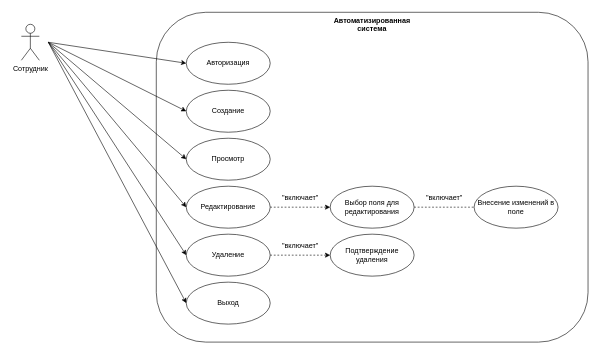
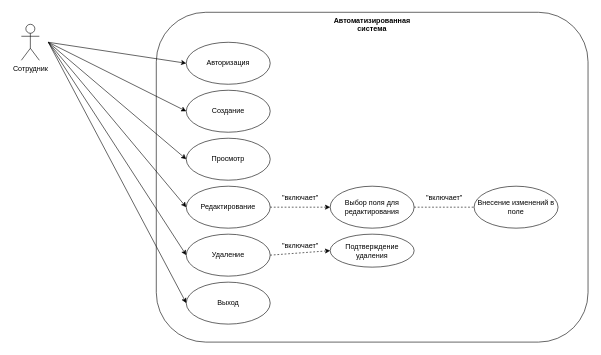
  <mxCell id="0" />
  <mxCell id="1" parent="0" />
  <mxCell id="2" value="&lt;b&gt;Автоматизированная&lt;br&gt;система&lt;/b&gt;" style="rounded=1;whiteSpace=wrap;html=1;verticalAlign=top;" parent="1" vertex="1"><mxGeometry x="260" y="20" width="720" height="550" as="geometry" /></mxCell>
  <mxCell id="3" style="edgeStyle=none;rounded=0;orthogonalLoop=1;jettySize=auto;html=1;exitX=1;exitY=0.5;exitDx=0;exitDy=0;entryX=0;entryY=0.5;entryDx=0;entryDy=0;" parent="1" source="9" target="18" edge="1"><mxGeometry relative="1" as="geometry" /></mxCell>
  <mxCell id="4" style="edgeStyle=none;rounded=0;orthogonalLoop=1;jettySize=auto;html=1;exitX=1;exitY=0.5;exitDx=0;exitDy=0;entryX=0;entryY=0.5;entryDx=0;entryDy=0;" parent="1" source="9" target="10" edge="1"><mxGeometry relative="1" as="geometry" /></mxCell>
  <mxCell id="5" style="edgeStyle=none;rounded=0;orthogonalLoop=1;jettySize=auto;html=1;exitX=1;exitY=0.5;exitDx=0;exitDy=0;entryX=0;entryY=0.5;entryDx=0;entryDy=0;" parent="1" source="9" target="11" edge="1"><mxGeometry relative="1" as="geometry" /></mxCell>
  <mxCell id="6" style="edgeStyle=none;rounded=0;orthogonalLoop=1;jettySize=auto;html=1;exitX=1;exitY=0.5;exitDx=0;exitDy=0;entryX=0;entryY=0.5;entryDx=0;entryDy=0;" parent="1" source="9" target="13" edge="1"><mxGeometry relative="1" as="geometry" /></mxCell>
  <mxCell id="7" style="edgeStyle=none;rounded=0;orthogonalLoop=1;jettySize=auto;html=1;exitX=1;exitY=0.5;exitDx=0;exitDy=0;entryX=0;entryY=0.5;entryDx=0;entryDy=0;" parent="1" source="9" target="17" edge="1"><mxGeometry relative="1" as="geometry" /></mxCell>
  <mxCell id="8" style="edgeStyle=none;rounded=0;orthogonalLoop=1;jettySize=auto;html=1;exitX=1;exitY=0.5;exitDx=0;exitDy=0;entryX=0;entryY=0.5;entryDx=0;entryDy=0;" parent="1" source="9" target="14" edge="1"><mxGeometry relative="1" as="geometry" /></mxCell>
  <mxCell id="9" value="" style="rounded=0;whiteSpace=wrap;html=1;strokeColor=none;fillColor=none;" parent="1" vertex="1"><mxGeometry x="20" y="20" width="60" height="100" as="geometry" /></mxCell>
  <mxCell id="10" value="Создание" style="ellipse;whiteSpace=wrap;html=1;" parent="1" vertex="1"><mxGeometry x="310" y="150" width="140" height="70" as="geometry" /></mxCell>
  <mxCell id="11" value="Просмотр" style="ellipse;whiteSpace=wrap;html=1;" parent="1" vertex="1"><mxGeometry x="310" y="230" width="140" height="70" as="geometry" /></mxCell>
  <mxCell id="12" style="edgeStyle=none;rounded=0;orthogonalLoop=1;jettySize=auto;html=1;exitX=1;exitY=0.5;exitDx=0;exitDy=0;entryX=0;entryY=0.5;entryDx=0;entryDy=0;dashed=1;" parent="1" source="13" target="20" edge="1"><mxGeometry relative="1" as="geometry" /></mxCell>
  <mxCell id="13" value="Редактирование" style="ellipse;whiteSpace=wrap;html=1;" parent="1" vertex="1"><mxGeometry x="310" y="310" width="140" height="70" as="geometry" /></mxCell>
  <mxCell id="14" value="Выход" style="ellipse;whiteSpace=wrap;html=1;" parent="1" vertex="1"><mxGeometry x="310" y="470" width="140" height="70" as="geometry" /></mxCell>
  <mxCell id="15" value="Сотрудник" style="shape=umlActor;verticalLabelPosition=bottom;verticalAlign=top;html=1;outlineConnect=0;" parent="1" vertex="1"><mxGeometry x="35" y="40" width="30" height="60" as="geometry" /></mxCell>
  <mxCell id="16" style="edgeStyle=none;rounded=0;orthogonalLoop=1;jettySize=auto;html=1;exitX=1;exitY=0.5;exitDx=0;exitDy=0;entryX=0;entryY=0.5;entryDx=0;entryDy=0;dashed=1;" parent="1" source="17" target="22" edge="1"><mxGeometry relative="1" as="geometry" /></mxCell>
  <mxCell id="17" value="Удаление" style="ellipse;whiteSpace=wrap;html=1;" parent="1" vertex="1"><mxGeometry x="310" y="390" width="140" height="70" as="geometry" /></mxCell>
  <mxCell id="18" value="Авторизация" style="ellipse;whiteSpace=wrap;html=1;" parent="1" vertex="1"><mxGeometry x="310" y="70" width="140" height="70" as="geometry" /></mxCell>
  <mxCell id="19" style="edgeStyle=none;rounded=0;orthogonalLoop=1;jettySize=auto;html=1;exitX=1;exitY=0.5;exitDx=0;exitDy=0;entryX=0;entryY=0.5;entryDx=0;entryDy=0;dashed=1;endArrow=none;" parent="1" source="20" target="21" edge="1"><mxGeometry relative="1" as="geometry" /></mxCell>
  <mxCell id="20" value="Выбор поля для редактирования" style="ellipse;whiteSpace=wrap;html=1;" parent="1" vertex="1"><mxGeometry x="550" y="310" width="140" height="70" as="geometry" /></mxCell>
  <mxCell id="21" value="Внесение изменений в поле" style="ellipse;whiteSpace=wrap;html=1;" parent="1" vertex="1"><mxGeometry x="790" y="310" width="140" height="70" as="geometry" /></mxCell>
- <mxCell id="22" value="Подтверждение удаления" style="ellipse;whiteSpace=wrap;html=1;" parent="1" vertex="1"><mxGeometry x="550" y="390" width="140" height="70" as="geometry" /></mxCell>
+ <mxCell id="22" value="Подтверждение удаления" style="ellipse;whiteSpace=wrap;html=1;" parent="1" vertex="1"><mxGeometry x="550" y="390" width="140" height="55" as="geometry" /></mxCell>
  <mxCell id="23" style="edgeStyle=none;rounded=0;orthogonalLoop=1;jettySize=auto;html=1;exitX=1;exitY=0.5;exitDx=0;exitDy=0;dashed=1;" parent="1" edge="1"><mxGeometry relative="1" as="geometry"><mxPoint x="810" y="360" as="sourcePoint" /><mxPoint x="810" y="360" as="targetPoint" /></mxGeometry></mxCell>
  <mxCell id="24" value="&quot;включает&quot;" style="text;html=1;align=center;verticalAlign=middle;resizable=0;points=[];autosize=1;strokeColor=none;fillColor=none;" parent="1" vertex="1"><mxGeometry x="460" y="320" width="80" height="20" as="geometry" /></mxCell>
  <mxCell id="25" value="&quot;включает&quot;" style="text;html=1;align=center;verticalAlign=middle;resizable=0;points=[];autosize=1;strokeColor=none;fillColor=none;" parent="1" vertex="1"><mxGeometry x="460" y="400" width="80" height="20" as="geometry" /></mxCell>
  <mxCell id="26" value="&quot;включает&quot;" style="text;html=1;align=center;verticalAlign=middle;resizable=0;points=[];autosize=1;strokeColor=none;fillColor=none;" parent="1" vertex="1"><mxGeometry x="700" y="320" width="80" height="20" as="geometry" /></mxCell>
